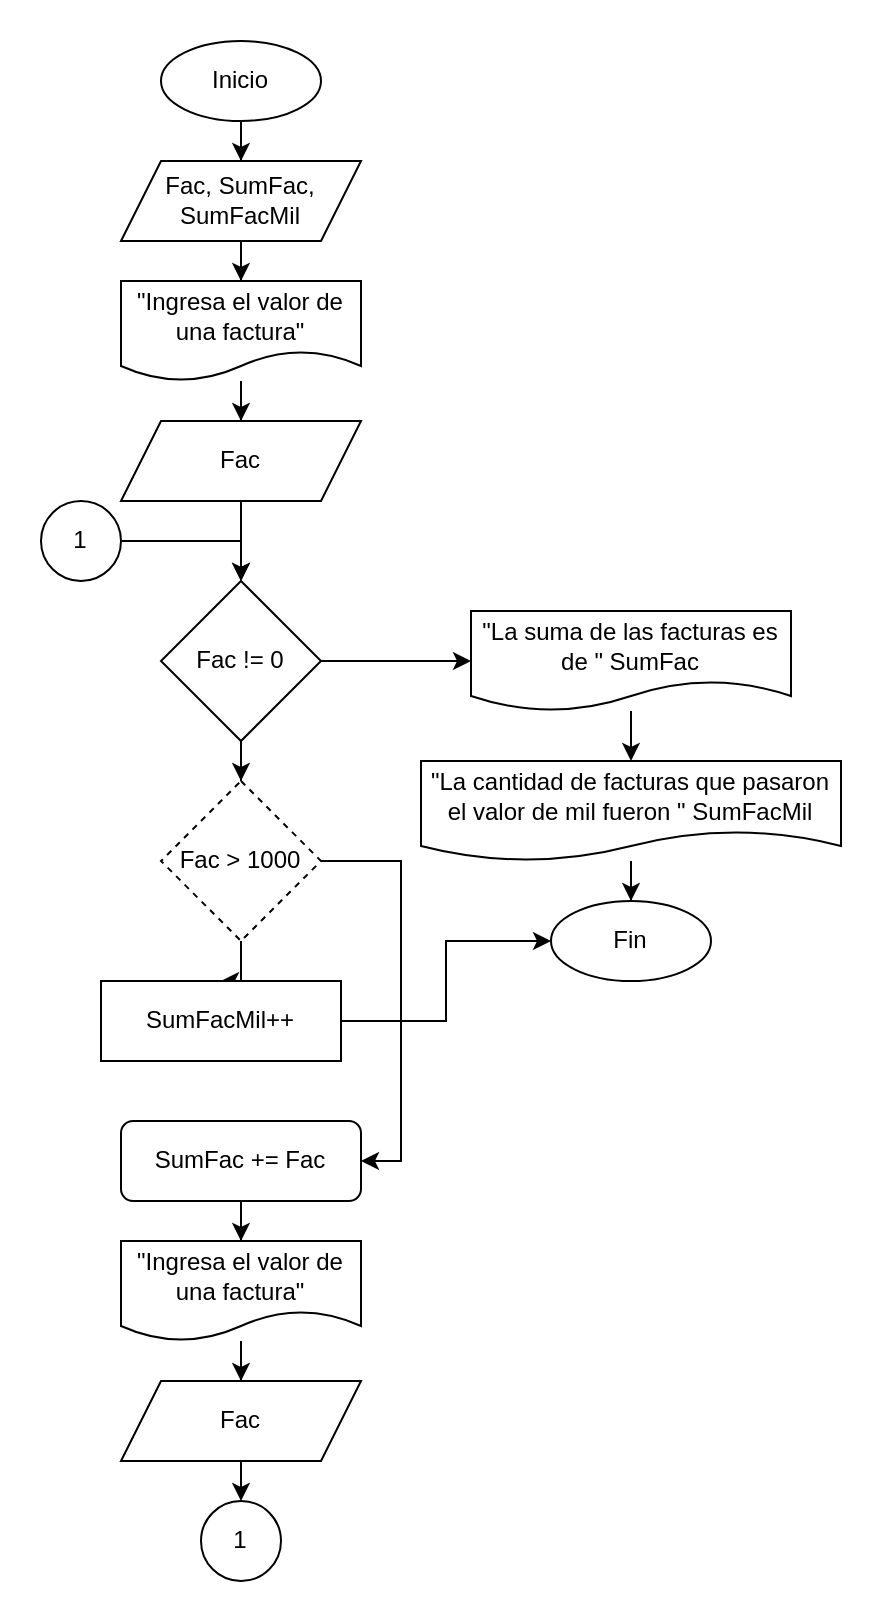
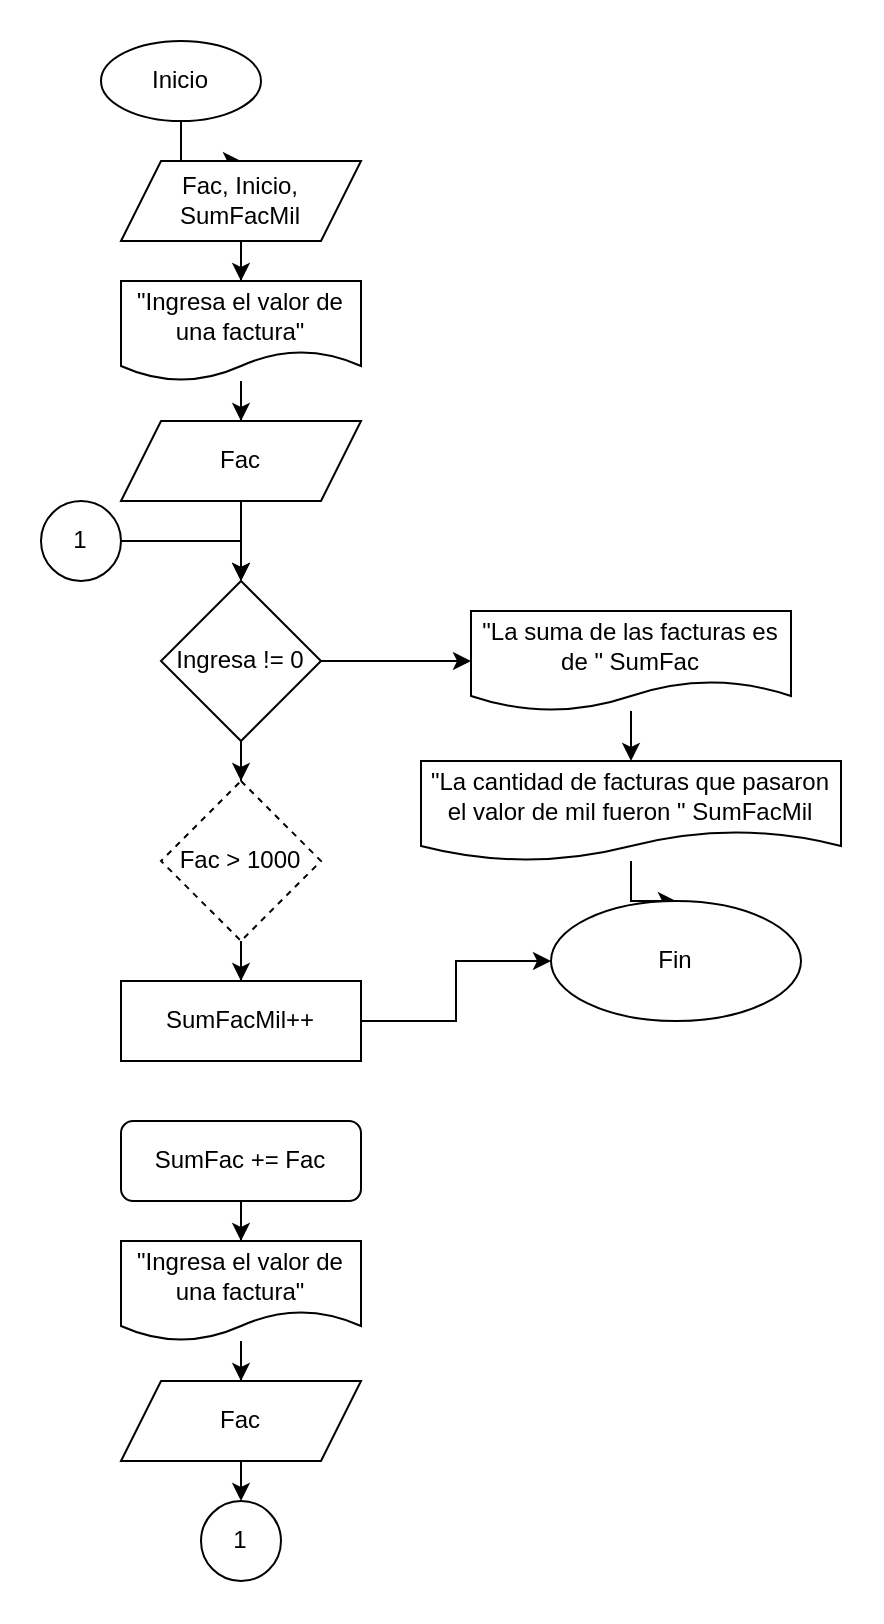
  <mxCell id="0" />
  <mxCell id="1" parent="0" />
  <mxCell id="2" value="" style="edgeStyle=orthogonalEdgeStyle;rounded=0;orthogonalLoop=1;jettySize=auto;html=1;" edge="1" parent="1" source="3" target="5"><mxGeometry relative="1" as="geometry" /></mxCell>
- <mxCell id="3" value="Inicio" style="ellipse;whiteSpace=wrap;html=1;" vertex="1" parent="1"><mxGeometry x="80" y="20" width="80" height="40" as="geometry" /></mxCell>
+ <mxCell id="3" value="Inicio" style="ellipse;whiteSpace=wrap;html=1;" vertex="1" parent="1"><mxGeometry x="50" y="20" width="80" height="40" as="geometry" /></mxCell>
  <mxCell id="4" value="" style="edgeStyle=orthogonalEdgeStyle;rounded=0;orthogonalLoop=1;jettySize=auto;html=1;" edge="1" parent="1" source="5" target="7"><mxGeometry relative="1" as="geometry" /></mxCell>
- <mxCell id="5" value="Fac, SumFac, SumFacMil" style="shape=parallelogram;perimeter=parallelogramPerimeter;whiteSpace=wrap;html=1;fixedSize=1;" vertex="1" parent="1"><mxGeometry x="60" y="80" width="120" height="40" as="geometry" /></mxCell>
+ <mxCell id="5" value="Fac, Inicio, SumFacMil" style="shape=parallelogram;perimeter=parallelogramPerimeter;whiteSpace=wrap;html=1;fixedSize=1;" vertex="1" parent="1"><mxGeometry x="60" y="80" width="120" height="40" as="geometry" /></mxCell>
  <mxCell id="6" value="" style="edgeStyle=orthogonalEdgeStyle;rounded=0;orthogonalLoop=1;jettySize=auto;html=1;" edge="1" parent="1" source="7" target="9"><mxGeometry relative="1" as="geometry" /></mxCell>
  <mxCell id="7" value="&quot;Ingresa el valor de una factura&quot;" style="shape=document;whiteSpace=wrap;html=1;boundedLbl=1;" vertex="1" parent="1"><mxGeometry x="60" y="140" width="120" height="50" as="geometry" /></mxCell>
  <mxCell id="8" value="" style="edgeStyle=orthogonalEdgeStyle;rounded=0;orthogonalLoop=1;jettySize=auto;html=1;" edge="1" parent="1" source="9" target="12"><mxGeometry relative="1" as="geometry" /></mxCell>
  <mxCell id="9" value="Fac" style="shape=parallelogram;perimeter=parallelogramPerimeter;whiteSpace=wrap;html=1;fixedSize=1;" vertex="1" parent="1"><mxGeometry x="60" y="210" width="120" height="40" as="geometry" /></mxCell>
  <mxCell id="10" value="" style="edgeStyle=orthogonalEdgeStyle;rounded=0;orthogonalLoop=1;jettySize=auto;html=1;" edge="1" parent="1" source="12" target="24"><mxGeometry relative="1" as="geometry" /></mxCell>
  <mxCell id="11" value="" style="edgeStyle=orthogonalEdgeStyle;rounded=0;orthogonalLoop=1;jettySize=auto;html=1;" edge="1" parent="1" source="12" target="28"><mxGeometry relative="1" as="geometry" /></mxCell>
- <mxCell id="12" value="Fac != 0" style="rhombus;whiteSpace=wrap;html=1;" vertex="1" parent="1"><mxGeometry x="80" y="290" width="80" height="80" as="geometry" /></mxCell>
+ <mxCell id="12" value="Ingresa != 0" style="rhombus;whiteSpace=wrap;html=1;" vertex="1" parent="1"><mxGeometry x="80" y="290" width="80" height="80" as="geometry" /></mxCell>
  <mxCell id="13" value="" style="edgeStyle=orthogonalEdgeStyle;rounded=0;orthogonalLoop=1;jettySize=auto;html=1;" edge="1" parent="1" source="14" target="16"><mxGeometry relative="1" as="geometry" /></mxCell>
  <mxCell id="14" value="&quot;Ingresa el valor de una factura&quot;" style="shape=document;whiteSpace=wrap;html=1;boundedLbl=1;" vertex="1" parent="1"><mxGeometry x="60" y="620" width="120" height="50" as="geometry" /></mxCell>
  <mxCell id="15" value="" style="edgeStyle=orthogonalEdgeStyle;rounded=0;orthogonalLoop=1;jettySize=auto;html=1;" edge="1" parent="1" source="16"><mxGeometry relative="1" as="geometry"><mxPoint x="120" y="750" as="targetPoint" /></mxGeometry></mxCell>
  <mxCell id="16" value="Fac" style="shape=parallelogram;perimeter=parallelogramPerimeter;whiteSpace=wrap;html=1;fixedSize=1;" vertex="1" parent="1"><mxGeometry x="60" y="690" width="120" height="40" as="geometry" /></mxCell>
  <mxCell id="17" value="" style="edgeStyle=orthogonalEdgeStyle;rounded=0;orthogonalLoop=1;jettySize=auto;html=1;" edge="1" parent="1" source="18" target="14"><mxGeometry relative="1" as="geometry" /></mxCell>
  <mxCell id="18" value="SumFac += Fac" style="whiteSpace=wrap;html=1;rounded=1;" vertex="1" parent="1"><mxGeometry x="60" y="560" width="120" height="40" as="geometry" /></mxCell>
  <mxCell id="19" value="1" style="ellipse;whiteSpace=wrap;html=1;aspect=fixed;" vertex="1" parent="1"><mxGeometry x="100" y="750" width="40" height="40" as="geometry" /></mxCell>
  <mxCell id="20" value="" style="edgeStyle=orthogonalEdgeStyle;rounded=0;orthogonalLoop=1;jettySize=auto;html=1;entryX=0.5;entryY=0;entryDx=0;entryDy=0;" edge="1" parent="1" source="21" target="12"><mxGeometry relative="1" as="geometry"><mxPoint x="120" y="270" as="targetPoint" /></mxGeometry></mxCell>
  <mxCell id="21" value="1" style="ellipse;whiteSpace=wrap;html=1;aspect=fixed;" vertex="1" parent="1"><mxGeometry x="20" y="250" width="40" height="40" as="geometry" /></mxCell>
  <mxCell id="22" value="" style="edgeStyle=orthogonalEdgeStyle;rounded=0;orthogonalLoop=1;jettySize=auto;html=1;" edge="1" parent="1" source="24" target="26"><mxGeometry relative="1" as="geometry" /></mxCell>
- <mxCell id="23" value="" style="edgeStyle=orthogonalEdgeStyle;rounded=0;orthogonalLoop=1;jettySize=auto;html=1;entryX=1;entryY=0.5;entryDx=0;entryDy=0;" edge="1" parent="1" source="24" target="18"><mxGeometry relative="1" as="geometry"><mxPoint x="220" y="430" as="targetPoint" /><Array as="points"><mxPoint x="200" y="430" /><mxPoint x="200" y="580" /></Array></mxGeometry></mxCell>
  <mxCell id="24" value="Fac &amp;gt; 1000" style="rhombus;whiteSpace=wrap;html=1;dashed=1;" vertex="1" parent="1"><mxGeometry x="80" y="390" width="80" height="80" as="geometry" /></mxCell>
  <mxCell id="25" value="" style="edgeStyle=orthogonalEdgeStyle;rounded=0;orthogonalLoop=1;jettySize=auto;html=1;" edge="1" parent="1" source="26" target="31"><mxGeometry relative="1" as="geometry"><mxPoint x="120" y="600" as="targetPoint" /></mxGeometry></mxCell>
- <mxCell id="26" value="SumFacMil++" style="rounded=0;whiteSpace=wrap;html=1;" vertex="1" parent="1"><mxGeometry x="50" y="490" width="120" height="40" as="geometry" /></mxCell>
+ <mxCell id="26" value="SumFacMil++" style="rounded=0;whiteSpace=wrap;html=1;" vertex="1" parent="1"><mxGeometry x="60" y="490" width="120" height="40" as="geometry" /></mxCell>
  <mxCell id="27" value="" style="edgeStyle=orthogonalEdgeStyle;rounded=0;orthogonalLoop=1;jettySize=auto;html=1;" edge="1" parent="1" source="28" target="30"><mxGeometry relative="1" as="geometry" /></mxCell>
  <mxCell id="28" value="&quot;La suma de las facturas es de &quot; SumFac" style="shape=document;whiteSpace=wrap;html=1;boundedLbl=1;" vertex="1" parent="1"><mxGeometry x="235" y="305" width="160" height="50" as="geometry" /></mxCell>
  <mxCell id="29" value="" style="edgeStyle=orthogonalEdgeStyle;rounded=0;orthogonalLoop=1;jettySize=auto;html=1;" edge="1" parent="1" source="30" target="31"><mxGeometry relative="1" as="geometry" /></mxCell>
  <mxCell id="30" value="&quot;La cantidad de facturas que pasaron el valor de mil fueron &quot; SumFacMil" style="shape=document;whiteSpace=wrap;html=1;boundedLbl=1;" vertex="1" parent="1"><mxGeometry x="210" y="380" width="210" height="50" as="geometry" /></mxCell>
- <mxCell id="31" value="Fin" style="ellipse;whiteSpace=wrap;html=1;" vertex="1" parent="1"><mxGeometry x="275" y="450" width="80" height="40" as="geometry" /></mxCell>
+ <mxCell id="31" value="Fin" style="ellipse;whiteSpace=wrap;html=1;" vertex="1" parent="1"><mxGeometry x="275" y="450" width="125" height="60" as="geometry" /></mxCell>
